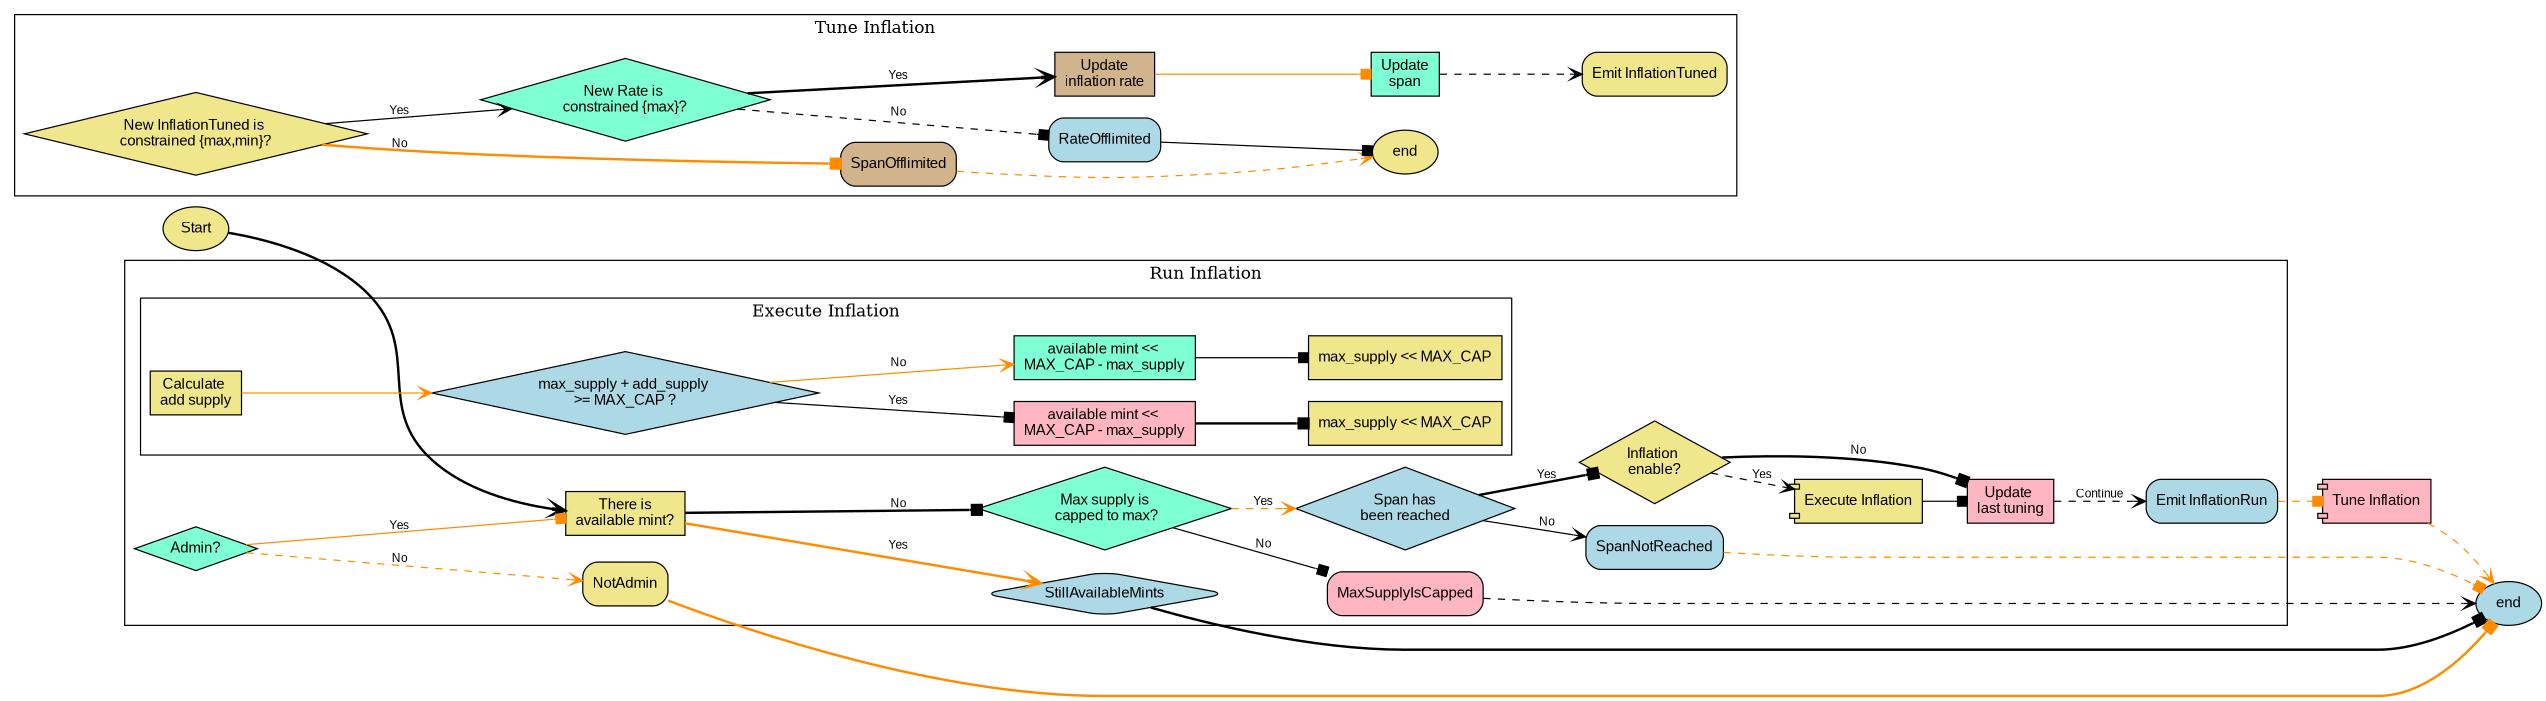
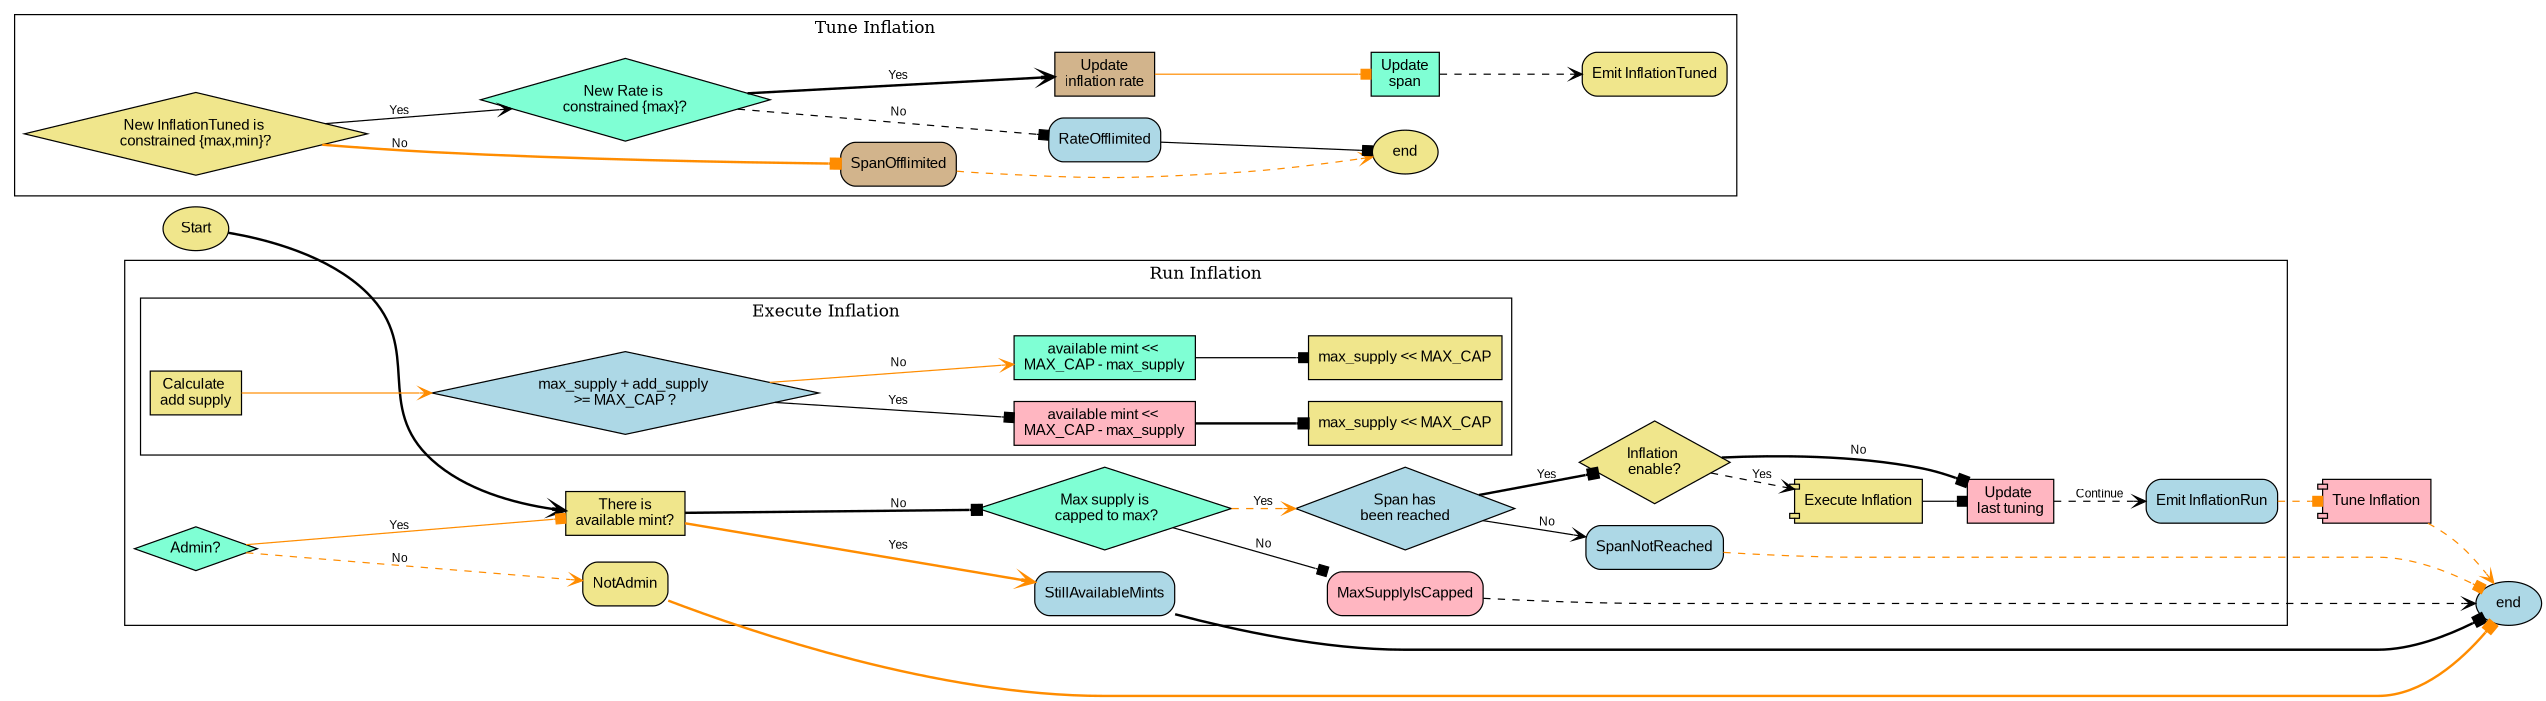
  digraph {
    rankdir=LR
    node [fillcolor=khaki fontname=Arial fontsize=12 shape=box style=filled]
    edge [arrowhead=box color=black fontname=Arial fontsize=10 style=solid]
    n1 [label=Start shape=ellipse]
    n2 [label="There is\navailable mint?"]
    n3 [fillcolor=lightblue label=end shape=ellipse]
    n4 [label="Calculate \nadd supply"]
    n5 [fillcolor=lightblue label="max_supply + add_supply \n>= MAX_CAP ?" shape=diamond]
    n6 [fillcolor=lightpink label="available mint << \nMAX_CAP - max_supply"]
    n7 [fillcolor=aquamarine label="available mint << \nMAX_CAP - max_supply"]
    n8 [label="max_supply << MAX_CAP"]
    n9 [label="max_supply << MAX_CAP"]
-   n10 [fillcolor=lightblue label=StillAvailableMints shape=diamond style="rounded,filled"]
+   n10 [fillcolor=lightblue label=StillAvailableMints style="rounded,filled"]
    n11 [fillcolor=aquamarine label="Max supply is\n capped to max?" shape=diamond]
    n12 [fillcolor=aquamarine label="Admin?" shape=diamond]
    n13 [label=NotAdmin style="rounded,filled"]
    n14 [fillcolor=lightblue label="Span has\nbeen reached" shape=diamond]
    n15 [fillcolor=lightpink label=MaxSupplyIsCapped style="rounded,filled"]
    n16 [label="Inflation \nenable?" shape=diamond]
    n17 [fillcolor=lightblue label=SpanNotReached style="rounded,filled"]
    n18 [label="Execute Inflation" shape=component]
    n19 [fillcolor=lightpink label="Update \nlast tuning"]
    n20 [fillcolor=lightblue label="Emit InflationRun" style="rounded,filled"]
    n21 [label="New InflationTuned is \nconstrained {max,min}?" shape=diamond]
    n22 [fillcolor=aquamarine label="New Rate is \nconstrained {max}?" shape=diamond]
    n23 [fillcolor=tan label=SpanOfflimited style="rounded,filled"]
    n24 [fillcolor=tan label="Update\ninflation rate"]
    n25 [fillcolor=lightblue label=RateOfflimited style="rounded,filled"]
    n26 [fillcolor=aquamarine label="Update\nspan"]
    n27 [label="Emit InflationTuned" style="rounded,filled"]
    n28 [label=end shape=ellipse]
    n29 [fillcolor=lightpink label="Tune Inflation" shape=component]
    subgraph sub_1 {
      n1
      n2
      n3
    }
    subgraph sub_2 {
      cluster=true
      label="Run Inflation"
      n2
      n10
      n11
      n12
      n13
      n14
      n15
      n16
      n17
      n18
      n19
      n20
      subgraph sub_3 {
        cluster=true
        label="Execute Inflation"
        n4
        n5
        n6
        n7
        n8
        n9
      }
    }
    subgraph sub_4 {
    }
    subgraph sub_5 {
      cluster=true
      label="Tune Inflation"
      n21
      n22
      n23
      n24
      n25
      n26
      n27
      n28
    }
    n1 -> n2 [arrowhead=vee style=bold]
    n2 -> n10 [arrowhead=vee color=darkorange label=Yes style=bold]
    n2 -> n11 [label=No style=bold]
    n4 -> n5 [arrowhead=vee color=darkorange]
    n5 -> n6 [label=Yes]
    n5 -> n7 [arrowhead=vee color=darkorange label=No]
    n6 -> n8 [style=bold]
    n7 -> n9
    n10 -> n3 [style=bold]
    n11 -> n14 [arrowhead=vee color=darkorange label=Yes style=dashed]
    n11 -> n15 [label=No]
    n12 -> n2 [color=darkorange label=Yes]
    n12 -> n13 [arrowhead=vee color=darkorange label=No style=dashed]
    n13 -> n3 [color=darkorange style=bold]
    n14 -> n16 [label=Yes style=bold]
    n14 -> n17 [arrowhead=vee label=No]
    n15 -> n3 [arrowhead=vee style=dashed]
    n16 -> n18 [arrowhead=vee label=Yes style=dashed]
    n16 -> n19 [label=No style=bold]
    n17 -> n3 [color=darkorange style=dashed]
    n18 -> n19
    n19 -> n20 [arrowhead=vee label=Continue style=dashed]
    n20 -> n29 [color=darkorange style=dashed]
    n21 -> n22 [arrowhead=vee label=Yes]
    n21 -> n23 [color=darkorange label=No style=bold]
    n22 -> n24 [arrowhead=vee label=Yes style=bold]
    n22 -> n25 [label=No style=dashed]
    n23 -> n28 [arrowhead=vee color=darkorange style=dashed]
    n24 -> n26 [color=darkorange]
    n25 -> n28
    n26 -> n27 [arrowhead=vee style=dashed]
    n29 -> n3 [arrowhead=vee color=darkorange style=dashed]
  }
